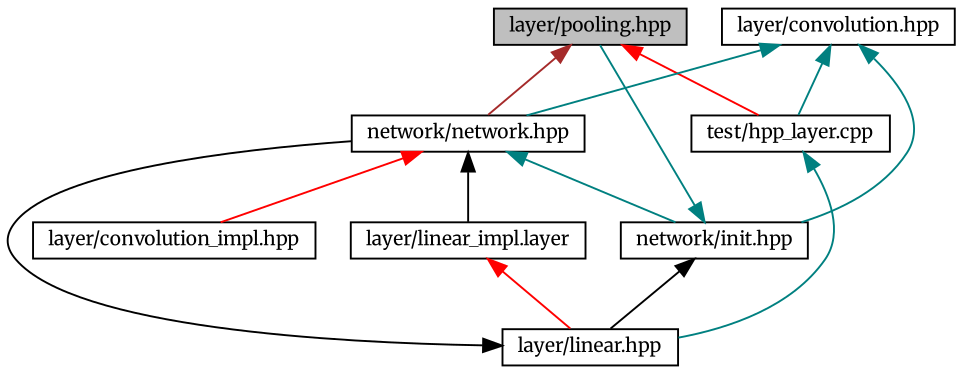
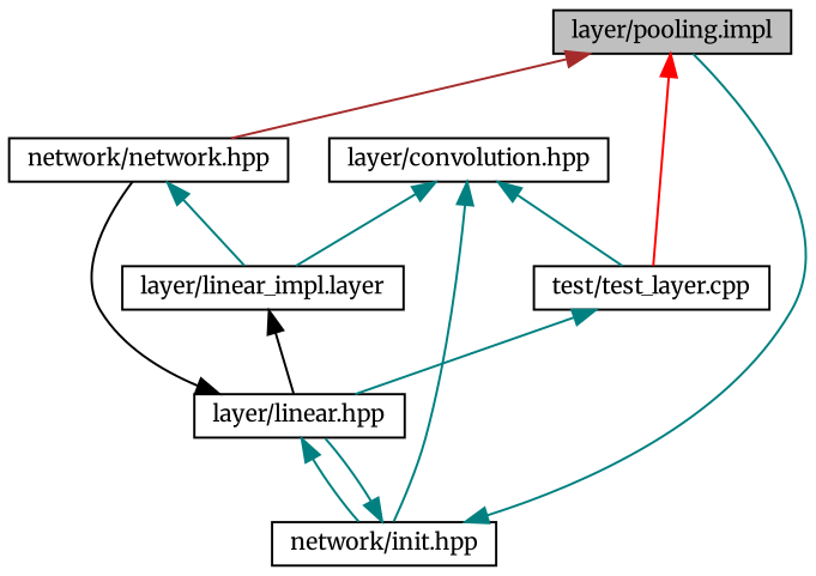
  digraph {
    fontname=Merriweather
    node [color=black fillcolor=white fontname=Merriweather fontsize=10 shape=record style=filled]
    edge [color=teal dir=back fontname=Merriweather fontsize=10 labelfontname=Helvetica labelfontsize=10 style=solid]
-   n1 [fillcolor=grey75 fontcolor=black height=0.2 label="layer/pooling.hpp" width=0.4]
+   n1 [fillcolor=grey75 fontcolor=black height=0.2 label="layer/pooling.impl" width=0.4]
    n2 [height=0.2 label="network/network.hpp" width=0.4]
-   n3 [height=0.2 label="test/hpp_layer.cpp" width=0.4]
-   n4 [height=0.2 label="layer/convolution_impl.hpp" width=0.4]
+   n3 [height=0.2 label="test/test_layer.cpp" width=0.4]
    n5 [height=0.2 label="layer/linear_impl.layer" width=0.4]
    n6 [height=0.2 label="layer/linear.hpp" width=0.4]
    n7 [height=0.2 label="layer/convolution.hpp" width=0.4]
    n8 [height=0.2 label="network/init.hpp" width=0.4]
    n1 -> n2 [color=brown]
    n1 -> n3 [color=red]
-   n2 -> n4 [color=red]
-   n2 -> n5 [color=black]
+   n2 -> n5
    n3 -> n6
-   n5 -> n6 [color=red]
+   n5 -> n6 [color=black]
    n6 -> n2 [color=black]
-   n2 -> n8
-   n7 -> n2
+   n6 -> n8
+   n7 -> n5
    n7 -> n3
    n7 -> n8
    n8 -> n1
-   n8 -> n6 [color=black]
+   n8 -> n6
  }
